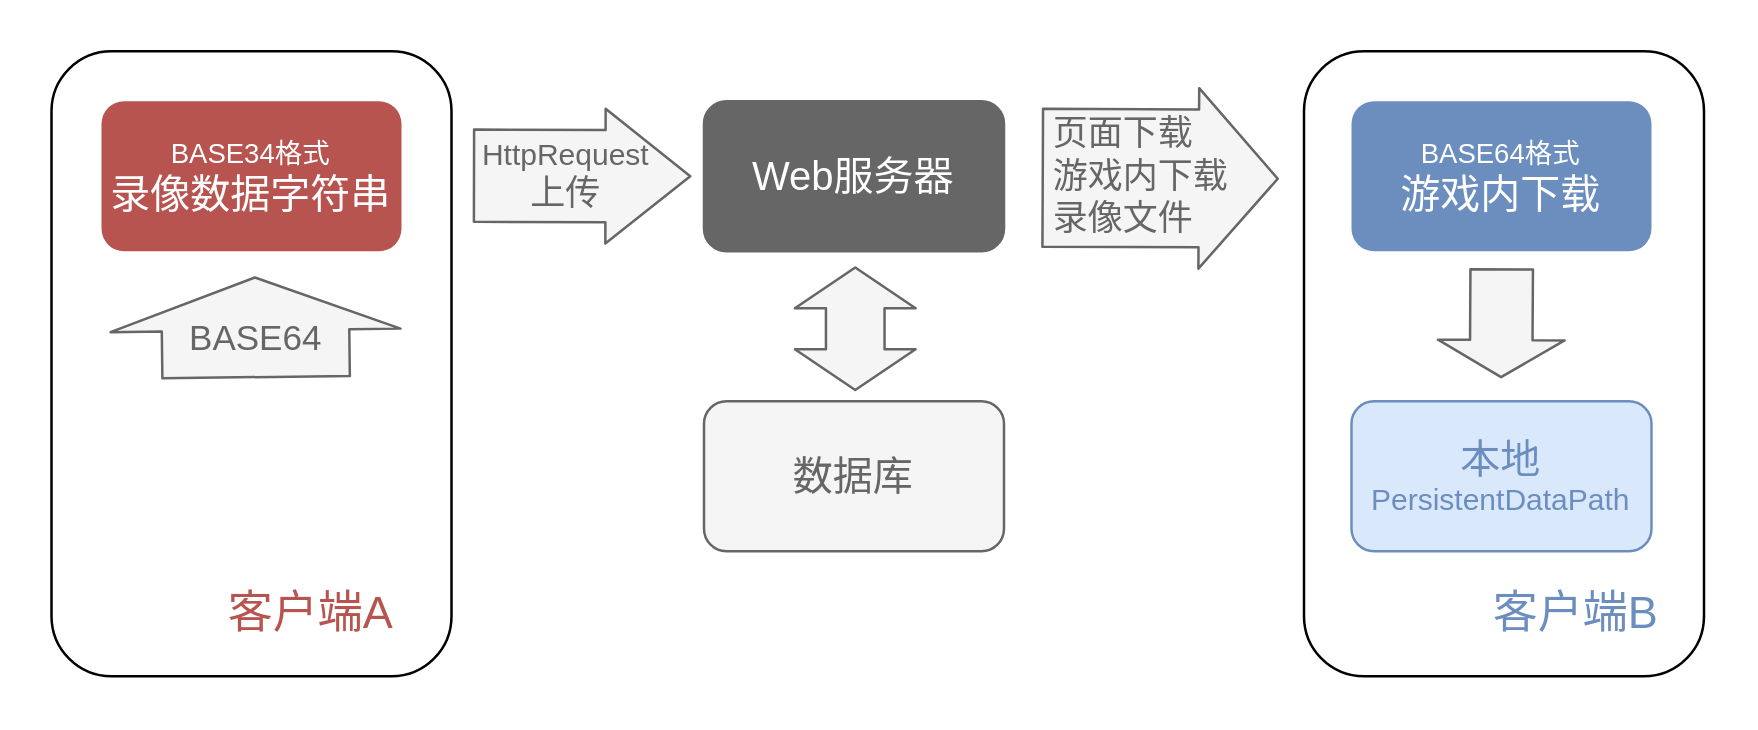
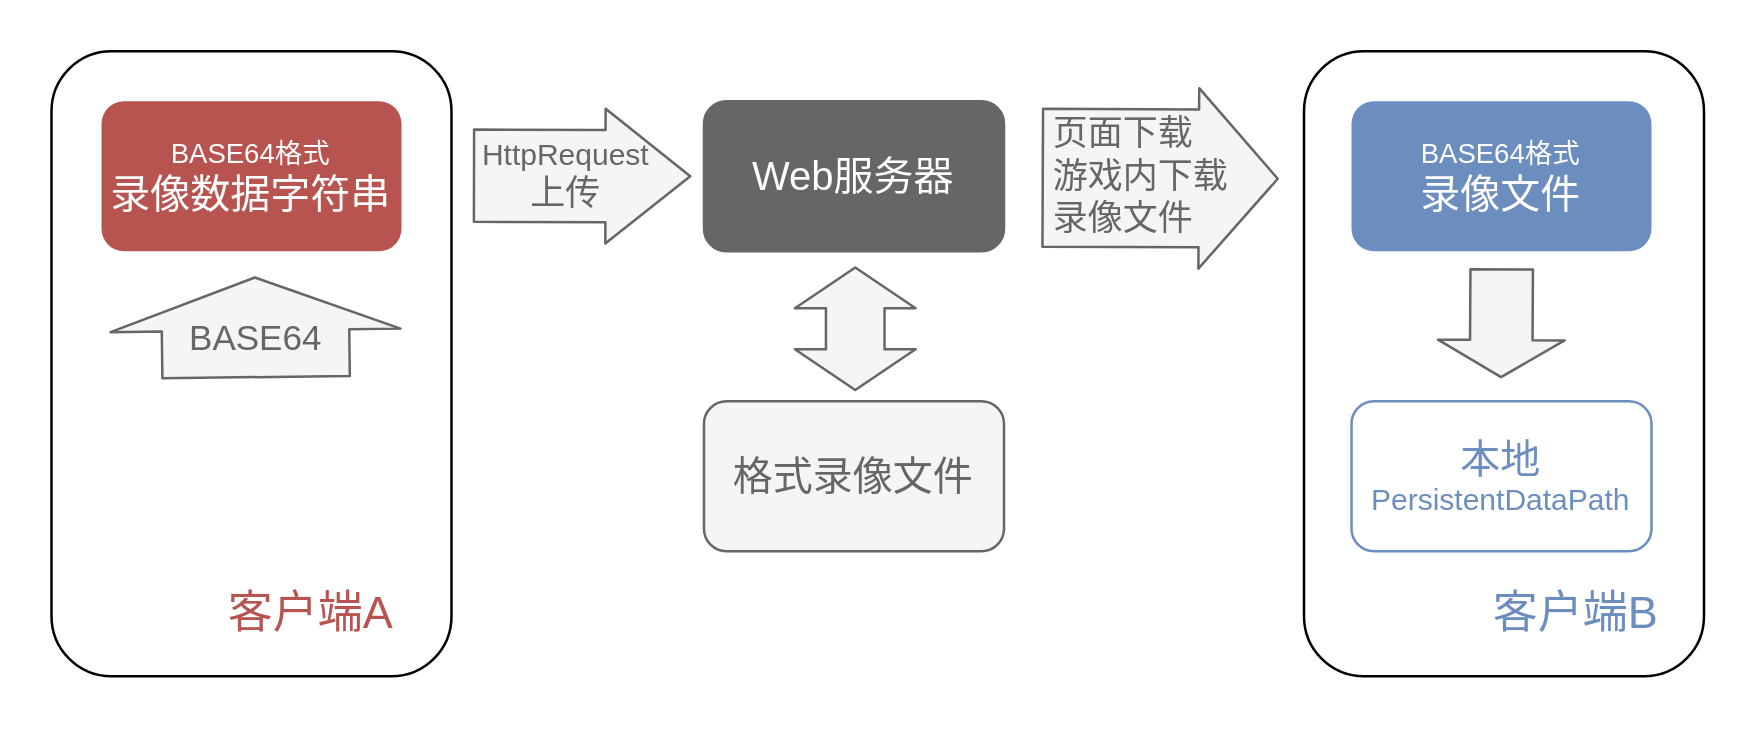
  <mxCell id="0" />
  <mxCell id="1" parent="0" />
  <mxCell id="2" value="" style="rounded=1;whiteSpace=wrap;html=1;fillColor=none;" vertex="1" parent="1"><mxGeometry x="521" y="20" width="160" height="250" as="geometry" /></mxCell>
  <mxCell id="3" value="&lt;font style=&quot;font-size: 18px&quot; color=&quot;#6c8ebf&quot;&gt;客户端B&lt;/font&gt;" style="text;html=1;strokeColor=none;fillColor=none;align=center;verticalAlign=middle;whiteSpace=wrap;rounded=0;" vertex="1" parent="1"><mxGeometry x="585" y="230" width="90" height="30" as="geometry" /></mxCell>
  <mxCell id="4" value="" style="rounded=1;whiteSpace=wrap;html=1;fillColor=none;" vertex="1" parent="1"><mxGeometry x="20" y="20" width="160" height="250" as="geometry" /></mxCell>
  <mxCell id="5" value="" style="shape=flexArrow;endArrow=classic;html=1;fillColor=#f5f5f5;strokeColor=#666666;endWidth=16.005;endSize=10.967;width=36.893;" edge="1" parent="1"><mxGeometry width="50" height="50" relative="1" as="geometry"><mxPoint x="188.5" y="69.79" as="sourcePoint" /><mxPoint x="276" y="70" as="targetPoint" /></mxGeometry></mxCell>
  <mxCell id="6" value="" style="shape=flexArrow;endArrow=classic;html=1;fillColor=#f5f5f5;strokeColor=#666666;endWidth=40;endSize=6.72;width=75;exitX=0.5;exitY=1;exitDx=0;exitDy=0;" edge="1" parent="1" source="7"><mxGeometry width="50" height="50" relative="1" as="geometry"><mxPoint x="101.35" y="160" as="sourcePoint" /><mxPoint x="101.35" y="110" as="targetPoint" /></mxGeometry></mxCell>
  <mxCell id="7" value="&lt;font style=&quot;font-size: 14px&quot; color=&quot;#666666&quot;&gt;BASE64&lt;/font&gt;" style="text;html=1;strokeColor=none;fillColor=none;align=center;verticalAlign=middle;whiteSpace=wrap;rounded=0;rotation=0;" vertex="1" parent="1"><mxGeometry x="53.7" y="119.16" width="96.3" height="31.68" as="geometry" /></mxCell>
- <mxCell id="8" value="&lt;font color=&quot;#ffffff&quot;&gt;&lt;font style=&quot;font-size: 11px&quot;&gt;BASE34格式&lt;/font&gt;&lt;br&gt;&lt;span style=&quot;font-size: 16px&quot;&gt;录像数据字符串&lt;/span&gt;&lt;/font&gt;" style="rounded=1;whiteSpace=wrap;html=1;fillColor=#B85450;strokeColor=none;" vertex="1" parent="1"><mxGeometry x="40" y="40" width="120" height="60" as="geometry" /></mxCell>
+ <mxCell id="8" value="&lt;font color=&quot;#ffffff&quot;&gt;&lt;font style=&quot;font-size: 11px&quot;&gt;BASE64格式&lt;/font&gt;&lt;br&gt;&lt;span style=&quot;font-size: 16px&quot;&gt;录像数据字符串&lt;/span&gt;&lt;/font&gt;" style="rounded=1;whiteSpace=wrap;html=1;fillColor=#B85450;strokeColor=none;" vertex="1" parent="1"><mxGeometry x="40" y="40" width="120" height="60" as="geometry" /></mxCell>
  <mxCell id="9" value="&lt;font color=&quot;#ffffff&quot; style=&quot;font-size: 16px&quot;&gt;Web服务器&lt;/font&gt;" style="rounded=1;whiteSpace=wrap;html=1;fillColor=#666666;strokeColor=#666666;fontColor=#333333;" vertex="1" parent="1"><mxGeometry x="281" y="40" width="120" height="60" as="geometry" /></mxCell>
- <mxCell id="10" value="&lt;font style=&quot;font-size: 16px&quot; color=&quot;#666666&quot;&gt;数据库&lt;/font&gt;" style="rounded=1;whiteSpace=wrap;html=1;fillColor=#f5f5f5;strokeColor=#666666;fontColor=#333333;" vertex="1" parent="1"><mxGeometry x="281" y="160" width="120" height="60" as="geometry" /></mxCell>
+ <mxCell id="10" value="&lt;font style=&quot;font-size: 16px&quot; color=&quot;#666666&quot;&gt;格式录像文件&lt;/font&gt;" style="rounded=1;whiteSpace=wrap;html=1;fillColor=#f5f5f5;strokeColor=#666666;fontColor=#333333;" vertex="1" parent="1"><mxGeometry x="281" y="160" width="120" height="60" as="geometry" /></mxCell>
  <mxCell id="11" value="" style="shape=flexArrow;endArrow=classic;startArrow=classic;html=1;fillColor=#f5f5f5;strokeColor=#666666;endWidth=23.829;endSize=5.109;width=23.448;startWidth=23.829;startSize=5.109;" edge="1" parent="1"><mxGeometry width="50" height="50" relative="1" as="geometry"><mxPoint x="341.5" y="156" as="sourcePoint" /><mxPoint x="341.5" y="106" as="targetPoint" /></mxGeometry></mxCell>
  <mxCell id="12" value="" style="group" vertex="1" connectable="0" parent="1"><mxGeometry x="411" y="55" width="90" height="30" as="geometry" /></mxCell>
  <mxCell id="13" value="" style="shape=flexArrow;endArrow=classic;html=1;fillColor=#f5f5f5;strokeColor=#666666;endWidth=16.005;endSize=10.193;width=55.172;" edge="1" parent="12"><mxGeometry width="50" height="50" relative="1" as="geometry"><mxPoint x="5" y="15.58" as="sourcePoint" /><mxPoint x="100" y="16" as="targetPoint" /></mxGeometry></mxCell>
  <mxCell id="14" value="&lt;div style=&quot;text-align: left&quot;&gt;&lt;span style=&quot;font-size: 14px ; color: rgb(102 , 102 , 102)&quot;&gt;页面下载&lt;/span&gt;&lt;/div&gt;&lt;font style=&quot;font-size: 14px&quot; color=&quot;#666666&quot;&gt;&lt;div style=&quot;text-align: left&quot;&gt;&lt;span&gt;游戏内下载&lt;/span&gt;&lt;/div&gt;&lt;div style=&quot;text-align: left&quot;&gt;&lt;span&gt;录像文件&lt;/span&gt;&lt;/div&gt;&lt;/font&gt;" style="text;html=1;strokeColor=none;fillColor=none;align=center;verticalAlign=middle;whiteSpace=wrap;rounded=0;" vertex="1" parent="12"><mxGeometry width="90" height="30" as="geometry" /></mxCell>
- <mxCell id="15" value="&lt;font style=&quot;color: rgb(255 , 255 , 255) ; font-size: 11px&quot;&gt;BASE64格式&lt;/font&gt;&lt;br style=&quot;color: rgb(255 , 255 , 255)&quot;&gt;&lt;span style=&quot;color: rgb(255 , 255 , 255) ; font-size: 16px&quot;&gt;游戏内下载&lt;/span&gt;" style="rounded=1;whiteSpace=wrap;html=1;fillColor=#6C8EBF;strokeColor=none;" vertex="1" parent="1"><mxGeometry x="540" y="40" width="120" height="60" as="geometry" /></mxCell>
- <mxCell id="16" value="&lt;font color=&quot;#6c8ebf&quot;&gt;&lt;font&gt;&lt;font style=&quot;font-size: 16px&quot;&gt;本地&lt;/font&gt;&lt;br&gt;&lt;/font&gt;&lt;span style=&quot;text-align: left ; white-space: nowrap&quot;&gt;&lt;font style=&quot;font-size: 12px&quot;&gt;PersistentDataPath&lt;/font&gt;&lt;/span&gt;&lt;/font&gt;" style="rounded=1;whiteSpace=wrap;html=1;fillColor=#dae8fc;strokeColor=#6c8ebf;" vertex="1" parent="1"><mxGeometry x="540" y="160" width="120" height="60" as="geometry" /></mxCell>
+ <mxCell id="15" value="&lt;font style=&quot;color: rgb(255 , 255 , 255) ; font-size: 11px&quot;&gt;BASE64格式&lt;/font&gt;&lt;br style=&quot;color: rgb(255 , 255 , 255)&quot;&gt;&lt;span style=&quot;color: rgb(255 , 255 , 255) ; font-size: 16px&quot;&gt;录像文件&lt;/span&gt;" style="rounded=1;whiteSpace=wrap;html=1;fillColor=#6C8EBF;strokeColor=none;" vertex="1" parent="1"><mxGeometry x="540" y="40" width="120" height="60" as="geometry" /></mxCell>
+ <mxCell id="16" value="&lt;font color=&quot;#6c8ebf&quot;&gt;&lt;font&gt;&lt;font style=&quot;font-size: 16px&quot;&gt;本地&lt;/font&gt;&lt;br&gt;&lt;/font&gt;&lt;span style=&quot;text-align: left ; white-space: nowrap&quot;&gt;&lt;font style=&quot;font-size: 12px&quot;&gt;PersistentDataPath&lt;/font&gt;&lt;/span&gt;&lt;/font&gt;" style="rounded=1;whiteSpace=wrap;html=1;fillColor=#ffffff;strokeColor=#6c8ebf;" vertex="1" parent="1"><mxGeometry x="540" y="160" width="120" height="60" as="geometry" /></mxCell>
  <mxCell id="17" value="&lt;font color=&quot;#666666&quot;&gt;&lt;font style=&quot;font-size: 12px&quot;&gt;HttpRequest&lt;/font&gt;&lt;br&gt;&lt;span style=&quot;font-size: 14px&quot;&gt;上传&lt;/span&gt;&lt;/font&gt;" style="text;html=1;strokeColor=none;fillColor=none;align=center;verticalAlign=middle;whiteSpace=wrap;rounded=0;" vertex="1" parent="1"><mxGeometry x="195.997" y="55" width="60" height="30" as="geometry" /></mxCell>
  <mxCell id="18" value="" style="shape=flexArrow;endArrow=classic;html=1;fillColor=#f5f5f5;strokeColor=#666666;endWidth=24.667;endSize=4.61;width=25;" edge="1" parent="1"><mxGeometry width="50" height="50" relative="1" as="geometry"><mxPoint x="600.08" y="106.77" as="sourcePoint" /><mxPoint x="599.83" y="150.843" as="targetPoint" /></mxGeometry></mxCell>
  <mxCell id="19" value="&lt;font style=&quot;font-size: 18px&quot; color=&quot;#b85450&quot;&gt;客户端A&lt;/font&gt;" style="text;html=1;strokeColor=none;fillColor=none;align=center;verticalAlign=middle;whiteSpace=wrap;rounded=0;" vertex="1" parent="1"><mxGeometry x="78.7" y="230" width="90" height="30" as="geometry" /></mxCell>
